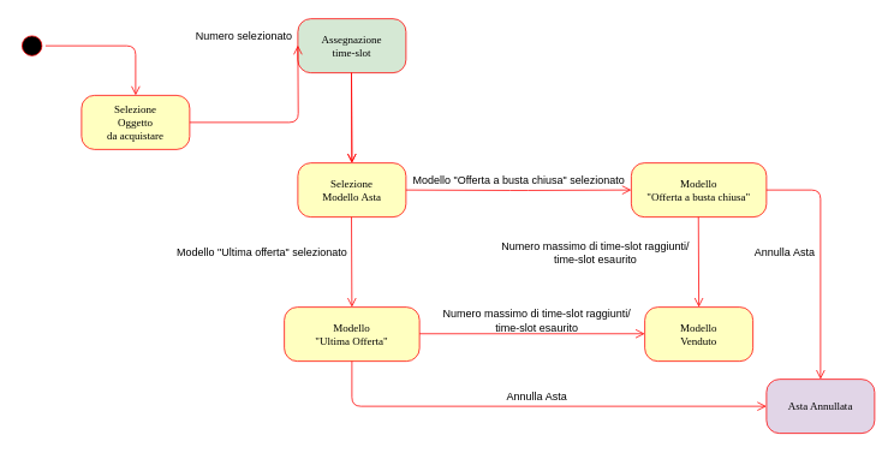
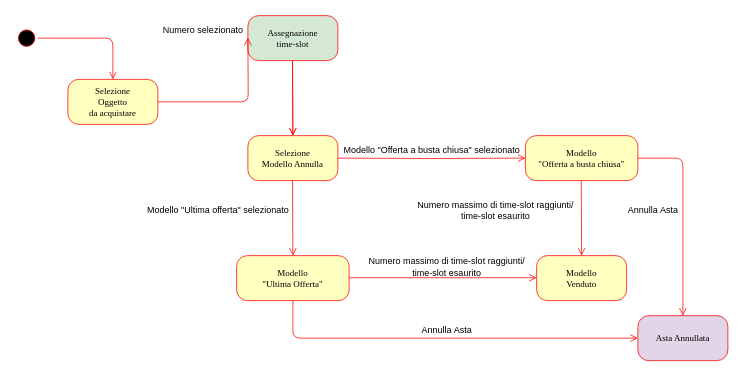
  <mxCell id="0" />
  <mxCell id="1" parent="0" />
  <mxCell id="2" value="" style="ellipse;html=1;shape=startState;fillColor=#000000;strokeColor=#ff0000;rounded=1;shadow=0;comic=0;labelBackgroundColor=none;fontFamily=Verdana;fontSize=12;fontColor=#000000;align=center;direction=south;" parent="1" vertex="1"><mxGeometry x="20" y="35" width="30" height="30" as="geometry" /></mxCell>
  <mxCell id="3" value="Assegnazione&lt;br&gt;time-slot" style="rounded=1;whiteSpace=wrap;html=1;arcSize=24;fillColor=#d5e8d4;strokeColor=#ff0000;shadow=0;comic=0;labelBackgroundColor=none;fontFamily=Verdana;fontSize=12;fontColor=#000000;align=center;" parent="1" vertex="1"><mxGeometry x="330" y="20" width="120" height="60" as="geometry" /></mxCell>
  <mxCell id="4" value="Selezione&lt;br&gt;Oggetto&lt;br&gt;da acquistare" style="rounded=1;whiteSpace=wrap;html=1;arcSize=24;fillColor=#ffffc0;strokeColor=#ff0000;shadow=0;comic=0;labelBackgroundColor=none;fontFamily=Verdana;fontSize=12;fontColor=#000000;align=center;" parent="1" vertex="1"><mxGeometry x="90" y="105" width="120" height="60" as="geometry" /></mxCell>
  <mxCell id="5" style="edgeStyle=orthogonalEdgeStyle;html=1;labelBackgroundColor=none;endArrow=open;endSize=8;strokeColor=#ff0000;fontFamily=Verdana;fontSize=12;align=left;" parent="1" source="2" target="4" edge="1"><mxGeometry relative="1" as="geometry" /></mxCell>
- <mxCell id="6" value="Selezione&lt;br&gt;Modello Asta" style="rounded=1;whiteSpace=wrap;html=1;arcSize=24;fillColor=#ffffc0;strokeColor=#ff0000;shadow=0;comic=0;labelBackgroundColor=none;fontFamily=Verdana;fontSize=12;fontColor=#000000;align=center;" parent="1" vertex="1"><mxGeometry x="330" y="180" width="120" height="60" as="geometry" /></mxCell>
+ <mxCell id="6" value="Selezione&lt;br&gt;Modello Annulla" style="rounded=1;whiteSpace=wrap;html=1;arcSize=24;fillColor=#ffffc0;strokeColor=#ff0000;shadow=0;comic=0;labelBackgroundColor=none;fontFamily=Verdana;fontSize=12;fontColor=#000000;align=center;" parent="1" vertex="1"><mxGeometry x="330" y="180" width="120" height="60" as="geometry" /></mxCell>
  <mxCell id="7" style="edgeStyle=elbowEdgeStyle;html=1;labelBackgroundColor=none;endArrow=open;endSize=8;strokeColor=#ff0000;fontFamily=Verdana;fontSize=12;align=left;exitX=0.25;exitY=1;" parent="1" edge="1"><mxGeometry relative="1" as="geometry"><mxPoint x="389.5" y="80" as="sourcePoint" /><mxPoint x="390" y="180" as="targetPoint" /></mxGeometry></mxCell>
  <mxCell id="8" style="edgeStyle=orthogonalEdgeStyle;html=1;labelBackgroundColor=none;endArrow=open;endSize=8;strokeColor=#ff0000;fontFamily=Verdana;fontSize=12;align=left;" parent="1" target="9" edge="1"><mxGeometry relative="1" as="geometry"><mxPoint x="450" y="210" as="sourcePoint" /></mxGeometry></mxCell>
  <mxCell id="9" value="Modello&lt;br&gt;&quot;Offerta a busta chiusa&quot;" style="rounded=1;whiteSpace=wrap;html=1;arcSize=24;fillColor=#ffffc0;strokeColor=#ff0000;shadow=0;comic=0;labelBackgroundColor=none;fontFamily=Verdana;fontSize=12;fontColor=#000000;align=center;" parent="1" vertex="1"><mxGeometry x="700" y="180" width="150" height="60" as="geometry" /></mxCell>
  <mxCell id="10" style="edgeStyle=elbowEdgeStyle;html=1;labelBackgroundColor=none;endArrow=open;endSize=8;strokeColor=#ff0000;fontFamily=Verdana;fontSize=12;align=left;exitX=0.25;exitY=1;" parent="1" edge="1"><mxGeometry relative="1" as="geometry"><mxPoint x="389.5" y="240" as="sourcePoint" /><mxPoint x="390" y="340" as="targetPoint" /></mxGeometry></mxCell>
  <mxCell id="11" value="Modello&lt;br&gt;&quot;Ultima Offerta&quot;" style="rounded=1;whiteSpace=wrap;html=1;arcSize=24;fillColor=#ffffc0;strokeColor=#ff0000;shadow=0;comic=0;labelBackgroundColor=none;fontFamily=Verdana;fontSize=12;fontColor=#000000;align=center;" parent="1" vertex="1"><mxGeometry x="315" y="340" width="150" height="60" as="geometry" /></mxCell>
  <mxCell id="12" style="edgeStyle=elbowEdgeStyle;html=1;labelBackgroundColor=none;endArrow=open;endSize=8;strokeColor=#ff0000;fontFamily=Verdana;fontSize=12;align=left;exitX=0.25;exitY=1;" parent="1" edge="1"><mxGeometry relative="1" as="geometry"><mxPoint x="389.5" y="80" as="sourcePoint" /><mxPoint x="390" y="180" as="targetPoint" /></mxGeometry></mxCell>
  <mxCell id="13" value="Modello&lt;br&gt;Venduto" style="rounded=1;whiteSpace=wrap;html=1;arcSize=24;fillColor=#ffffc0;strokeColor=#ff0000;shadow=0;comic=0;labelBackgroundColor=none;fontFamily=Verdana;fontSize=12;fontColor=#000000;align=center;" parent="1" vertex="1"><mxGeometry x="715" y="340" width="120" height="60" as="geometry" /></mxCell>
  <mxCell id="14" style="edgeStyle=elbowEdgeStyle;html=1;labelBackgroundColor=none;endArrow=open;endSize=8;strokeColor=#ff0000;fontFamily=Verdana;fontSize=12;align=left;exitX=0.25;exitY=1;" parent="1" edge="1"><mxGeometry relative="1" as="geometry"><mxPoint x="774.5" y="240" as="sourcePoint" /><mxPoint x="775" y="340" as="targetPoint" /></mxGeometry></mxCell>
  <mxCell id="15" style="edgeStyle=orthogonalEdgeStyle;html=1;labelBackgroundColor=none;endArrow=open;endSize=8;strokeColor=#ff0000;fontFamily=Verdana;fontSize=12;align=left;exitX=1;exitY=0.5;exitDx=0;exitDy=0;" parent="1" source="4" edge="1"><mxGeometry relative="1" as="geometry"><mxPoint x="250" y="49.5" as="sourcePoint" /><mxPoint x="330" y="49.5" as="targetPoint" /></mxGeometry></mxCell>
  <mxCell id="16" value="Numero selezionato" style="text;html=1;align=center;verticalAlign=middle;resizable=0;points=[];autosize=1;" parent="1" vertex="1"><mxGeometry x="210" y="30" width="120" height="20" as="geometry" /></mxCell>
  <mxCell id="17" value="Modello &quot;Offerta a busta chiusa&quot; selezionato" style="text;html=1;align=center;verticalAlign=middle;resizable=0;points=[];autosize=1;" parent="1" vertex="1"><mxGeometry x="450" y="190" width="250" height="20" as="geometry" /></mxCell>
  <mxCell id="18" value="Modello &quot;Ultima offerta&quot; selezionato" style="text;html=1;align=center;verticalAlign=middle;resizable=0;points=[];autosize=1;" parent="1" vertex="1"><mxGeometry x="190" y="270" width="200" height="20" as="geometry" /></mxCell>
  <mxCell id="19" style="edgeStyle=orthogonalEdgeStyle;html=1;labelBackgroundColor=none;endArrow=open;endSize=8;strokeColor=#ff0000;fontFamily=Verdana;fontSize=12;align=left;" parent="1" edge="1"><mxGeometry relative="1" as="geometry"><mxPoint x="465" y="369.5" as="sourcePoint" /><mxPoint x="715" y="369.5" as="targetPoint" /></mxGeometry></mxCell>
  <mxCell id="20" value="Numero massimo di time-slot raggiunti/&lt;br&gt;time-slot esaurito" style="text;html=1;align=center;verticalAlign=middle;resizable=0;points=[];autosize=1;" parent="1" vertex="1"><mxGeometry x="550" y="265" width="220" height="30" as="geometry" /></mxCell>
  <mxCell id="21" value="Numero massimo di time-slot raggiunti/&lt;br&gt;time-slot esaurito" style="text;html=1;align=center;verticalAlign=middle;resizable=0;points=[];autosize=1;" parent="1" vertex="1"><mxGeometry x="485" y="340" width="220" height="30" as="geometry" /></mxCell>
  <mxCell id="22" value="Asta Annullata" style="rounded=1;whiteSpace=wrap;html=1;arcSize=24;fillColor=#e1d5e7;strokeColor=#ff0000;shadow=0;comic=0;labelBackgroundColor=none;fontFamily=Verdana;fontSize=12;fontColor=#000000;align=center;" parent="1" vertex="1"><mxGeometry x="850" y="420" width="120" height="60" as="geometry" /></mxCell>
  <mxCell id="23" style="edgeStyle=orthogonalEdgeStyle;html=1;labelBackgroundColor=none;endArrow=open;endSize=8;strokeColor=#ff0000;fontFamily=Verdana;fontSize=12;align=left;exitX=0.5;exitY=1;exitDx=0;exitDy=0;entryX=0;entryY=0.5;entryDx=0;entryDy=0;" parent="1" source="11" target="22" edge="1"><mxGeometry relative="1" as="geometry"><mxPoint x="390" y="449.5" as="sourcePoint" /><mxPoint x="640" y="449.5" as="targetPoint" /><Array as="points"><mxPoint x="390" y="450" /></Array></mxGeometry></mxCell>
  <mxCell id="24" style="edgeStyle=elbowEdgeStyle;html=1;labelBackgroundColor=none;endArrow=open;endSize=8;strokeColor=#ff0000;fontFamily=Verdana;fontSize=12;align=left;exitX=1;exitY=0.5;exitDx=0;exitDy=0;" parent="1" source="9" edge="1"><mxGeometry relative="1" as="geometry"><mxPoint x="909.5" y="320" as="sourcePoint" /><mxPoint x="910" y="420" as="targetPoint" /><Array as="points"><mxPoint x="910" y="320" /></Array></mxGeometry></mxCell>
  <mxCell id="25" value="Annulla Asta" style="text;html=1;align=center;verticalAlign=middle;resizable=0;points=[];autosize=1;" parent="1" vertex="1"><mxGeometry x="555" y="430" width="80" height="20" as="geometry" /></mxCell>
  <mxCell id="26" value="Annulla Asta" style="text;html=1;align=center;verticalAlign=middle;resizable=0;points=[];autosize=1;" parent="1" vertex="1"><mxGeometry x="830" y="270" width="80" height="20" as="geometry" /></mxCell>
